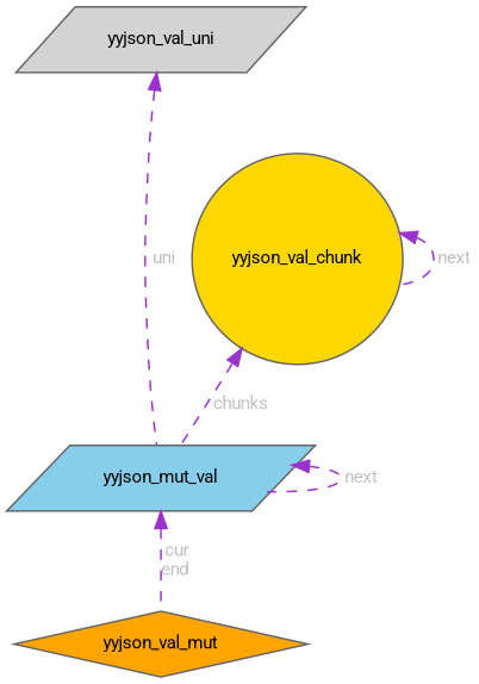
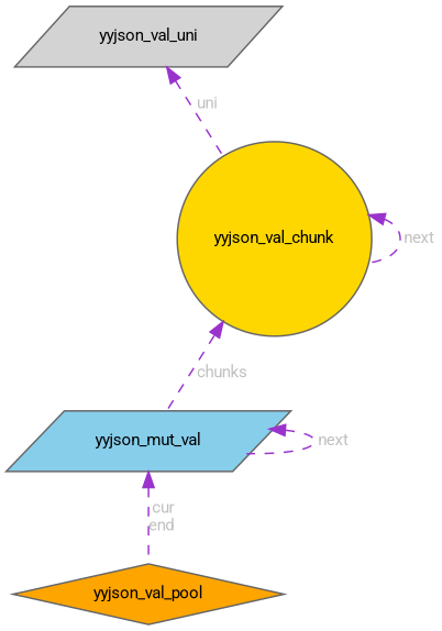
  digraph {
    fontname=Roboto
    node [color=gray40 fontname=Roboto fontsize=10 shape=parallelogram style=filled]
    edge [color=darkorchid3 dir=back fontcolor=grey fontname=Roboto fontsize=10 labelfontname=Helvetica labelfontsize=10 style=dashed]
-   n1 [fillcolor=orange fontcolor=black height=0.2 label=yyjson_val_mut shape=diamond width=0.4]
+   n1 [fillcolor=orange fontcolor=black height=0.2 label=yyjson_val_pool shape=diamond width=0.4]
    n2 [fillcolor=skyblue height=0.2 label=yyjson_mut_val width=0.4]
    n3 [fillcolor=lightgrey height=0.2 label=yyjson_val_uni width=0.4]
    n4 [fillcolor=gold height=0.2 label=yyjson_val_chunk shape=circle width=0.4]
    n2 -> n1 [label=" cur\nend"]
    n2 -> n2 [label=" next"]
-   n3 -> n2 [label=" uni"]
+   n3 -> n4 [label=" uni"]
    n4 -> n2 [label=" chunks"]
    n4 -> n4 [label=" next"]
  }
